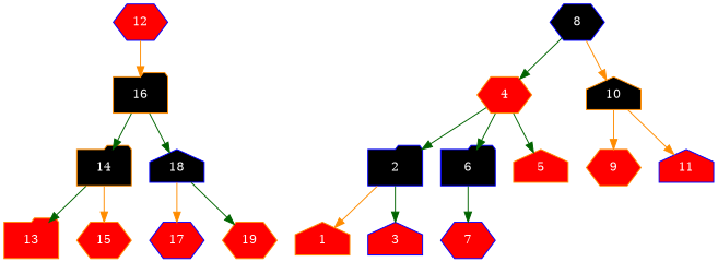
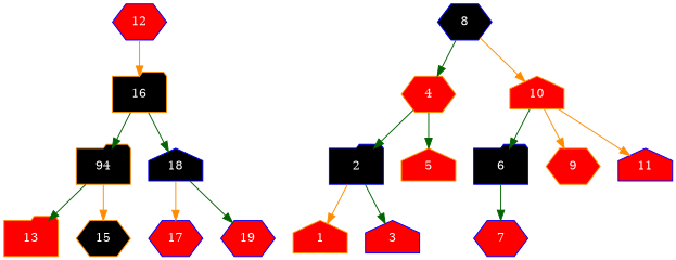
  digraph {
    node [color=darkorange fillcolor=red fontcolor=white fontsize=12 shape=hexagon style=filled]
    edge [color=darkgreen shape=solid]
    16 [fillcolor=black shape=folder]
    12 [color=blue]
    8 [color=blue fillcolor=black]
    4
-   10 [fillcolor=black shape=house]
-   14 [fillcolor=black shape=folder]
+   10 [shape=house]
+   14 [fillcolor=black shape=folder label=94]
    18 [color=blue fillcolor=black shape=house]
    2 [color=blue fillcolor=black shape=folder]
    6 [color=blue fillcolor=black shape=folder]
    5 [shape=house]
    9
    11 [color=blue shape=house]
    13 [shape=folder]
-   15
+   15 [fillcolor=black]
    17 [color=blue]
-   19
+   19 [color=blue]
    1 [shape=house]
    3 [color=blue shape=house]
    7 [color=blue]
    16 -> 14
    16 -> 18
    12 -> 16 [color=darkorange]
    8 -> 4
    8 -> 10 [color=darkorange]
    4 -> 2
-   4 -> 6
+   10 -> 6
    4 -> 5
    10 -> 9 [color=darkorange]
    10 -> 11 [color=darkorange]
    14 -> 13
    14 -> 15 [color=darkorange]
    18 -> 17 [color=darkorange]
    18 -> 19
    2 -> 1 [color=darkorange]
    2 -> 3
    6 -> 7
  }
